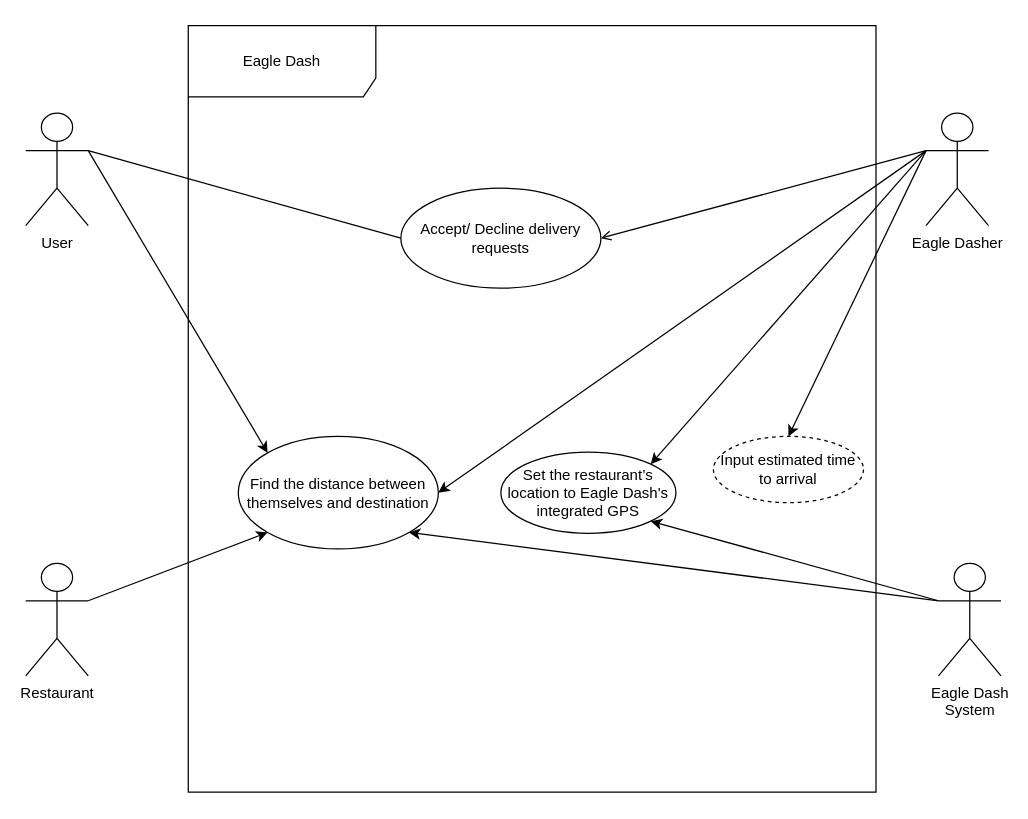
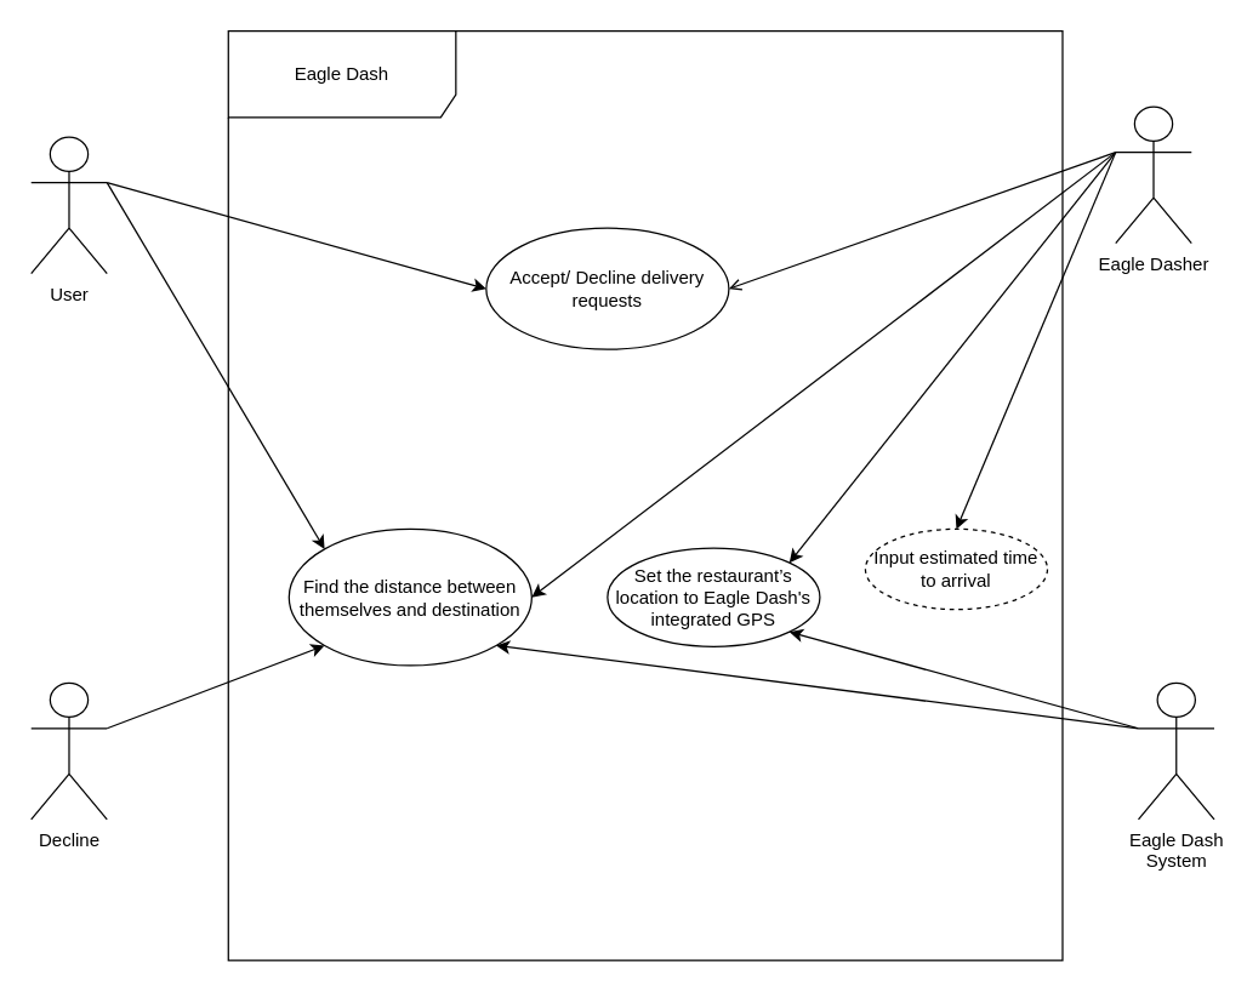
  <mxCell id="0" />
  <mxCell id="1" parent="0" />
  <mxCell id="2" value="Eagle Dash" style="shape=umlFrame;whiteSpace=wrap;html=1;width=150;height=57;" parent="1" vertex="1"><mxGeometry x="150" y="20" width="550" height="613" as="geometry" /></mxCell>
  <mxCell id="3" value="User" style="shape=umlActor;verticalLabelPosition=bottom;verticalAlign=top;html=1;" parent="1" vertex="1"><mxGeometry x="20" y="90" width="50" height="90" as="geometry" /></mxCell>
- <mxCell id="4" value="Eagle Dasher" style="shape=umlActor;verticalLabelPosition=bottom;verticalAlign=top;html=1;" parent="1" vertex="1"><mxGeometry x="740" y="90" width="50" height="90" as="geometry" /></mxCell>
+ <mxCell id="4" value="Eagle Dasher" style="shape=umlActor;verticalLabelPosition=bottom;verticalAlign=top;html=1;" parent="1" vertex="1"><mxGeometry x="735" y="70" width="50" height="90" as="geometry" /></mxCell>
  <mxCell id="5" value="Accept/ Decline delivery requests" style="ellipse;whiteSpace=wrap;html=1;" parent="1" vertex="1"><mxGeometry x="320" y="150" width="160" height="80" as="geometry" /></mxCell>
  <mxCell id="6" value="Set the restaurant’s location to Eagle Dash's integrated GPS" style="ellipse;whiteSpace=wrap;html=1;" parent="1" vertex="1"><mxGeometry x="400" y="361" width="140" height="65" as="geometry" /></mxCell>
  <mxCell id="7" value="Find the distance between themselves and destination" style="ellipse;whiteSpace=wrap;html=1;" parent="1" vertex="1"><mxGeometry x="190" y="348.5" width="160" height="90" as="geometry" /></mxCell>
  <mxCell id="8" value="" style="endArrow=classic;html=1;exitX=0;exitY=0.333;exitDx=0;exitDy=0;exitPerimeter=0;entryX=1;entryY=0.5;entryDx=0;entryDy=0;" parent="1" source="4" target="7" edge="1"><mxGeometry width="50" height="50" relative="1" as="geometry"><mxPoint x="820.08" y="273.46" as="sourcePoint" /><mxPoint x="539.999" y="109.996" as="targetPoint" /></mxGeometry></mxCell>
  <mxCell id="9" value="Input estimated time to arrival" style="ellipse;whiteSpace=wrap;html=1;dashed=1;" parent="1" vertex="1"><mxGeometry x="570" y="348.5" width="120" height="53" as="geometry" /></mxCell>
  <mxCell id="10" value="Eagle Dash&lt;br&gt;System" style="shape=umlActor;verticalLabelPosition=bottom;verticalAlign=top;html=1;" parent="1" vertex="1"><mxGeometry x="750" y="450" width="50" height="90" as="geometry" /></mxCell>
  <mxCell id="11" value="" style="endArrow=classic;html=1;entryX=0;entryY=0;entryDx=0;entryDy=0;exitX=1;exitY=0.333;exitDx=0;exitDy=0;exitPerimeter=0;" parent="1" source="3" target="7" edge="1"><mxGeometry width="50" height="50" relative="1" as="geometry"><mxPoint x="50" y="274" as="sourcePoint" /><mxPoint x="285" y="376" as="targetPoint" /></mxGeometry></mxCell>
  <mxCell id="12" value="" style="endArrow=classic;html=1;exitX=0;exitY=0.333;exitDx=0;exitDy=0;exitPerimeter=0;entryX=1;entryY=1;entryDx=0;entryDy=0;" parent="1" source="10" target="6" edge="1"><mxGeometry width="50" height="50" relative="1" as="geometry"><mxPoint x="830.5" y="490.25" as="sourcePoint" /><mxPoint x="549.997" y="399.999" as="targetPoint" /></mxGeometry></mxCell>
- <mxCell id="13" value="" style="endArrow=none;html=1;entryX=0;entryY=0.5;entryDx=0;entryDy=0;exitX=1;exitY=0.333;exitDx=0;exitDy=0;exitPerimeter=0;" parent="1" source="3" target="5" edge="1"><mxGeometry width="50" height="50" relative="1" as="geometry"><mxPoint x="70" y="173" as="sourcePoint" /><mxPoint x="220" y="288" as="targetPoint" /></mxGeometry></mxCell>
- <mxCell id="14" value="Restaurant" style="shape=umlActor;verticalLabelPosition=bottom;verticalAlign=top;html=1;" parent="1" vertex="1"><mxGeometry x="20" y="450" width="50" height="90" as="geometry" /></mxCell>
+ <mxCell id="13" value="" style="endArrow=classic;html=1;entryX=0;entryY=0.5;entryDx=0;entryDy=0;exitX=1;exitY=0.333;exitDx=0;exitDy=0;exitPerimeter=0;" parent="1" source="3" target="5" edge="1"><mxGeometry width="50" height="50" relative="1" as="geometry"><mxPoint x="70" y="173" as="sourcePoint" /><mxPoint x="220" y="288" as="targetPoint" /></mxGeometry></mxCell>
+ <mxCell id="14" value="Decline" style="shape=umlActor;verticalLabelPosition=bottom;verticalAlign=top;html=1;" parent="1" vertex="1"><mxGeometry x="20" y="450" width="50" height="90" as="geometry" /></mxCell>
  <mxCell id="15" value="" style="endArrow=classic;html=1;entryX=0;entryY=1;entryDx=0;entryDy=0;exitX=1;exitY=0.333;exitDx=0;exitDy=0;exitPerimeter=0;" parent="1" source="14" target="7" edge="1"><mxGeometry width="50" height="50" relative="1" as="geometry"><mxPoint x="80" y="165" as="sourcePoint" /><mxPoint x="380" y="-80" as="targetPoint" /></mxGeometry></mxCell>
  <mxCell id="16" value="" style="endArrow=open;html=1;exitX=0;exitY=0.333;exitDx=0;exitDy=0;exitPerimeter=0;entryX=1;entryY=0.5;entryDx=0;entryDy=0;" parent="1" source="4" target="5" edge="1"><mxGeometry width="50" height="50" relative="1" as="geometry"><mxPoint x="780" y="83" as="sourcePoint" /><mxPoint x="500" y="165" as="targetPoint" /></mxGeometry></mxCell>
  <mxCell id="17" value="" style="endArrow=classic;html=1;exitX=0;exitY=0.333;exitDx=0;exitDy=0;exitPerimeter=0;entryX=0.5;entryY=0;entryDx=0;entryDy=0;" parent="1" source="4" target="9" edge="1"><mxGeometry width="50" height="50" relative="1" as="geometry"><mxPoint x="780" y="83" as="sourcePoint" /><mxPoint x="500" y="165" as="targetPoint" /></mxGeometry></mxCell>
  <mxCell id="18" value="" style="endArrow=classic;html=1;exitX=0;exitY=0.333;exitDx=0;exitDy=0;exitPerimeter=0;entryX=1;entryY=0;entryDx=0;entryDy=0;" parent="1" source="4" target="6" edge="1"><mxGeometry width="50" height="50" relative="1" as="geometry"><mxPoint x="780" y="83" as="sourcePoint" /><mxPoint x="489.497" y="250.251" as="targetPoint" /></mxGeometry></mxCell>
  <mxCell id="19" value="" style="endArrow=classic;html=1;exitX=0;exitY=0.333;exitDx=0;exitDy=0;exitPerimeter=0;entryX=1;entryY=1;entryDx=0;entryDy=0;" parent="1" source="10" target="7" edge="1"><mxGeometry width="50" height="50" relative="1" as="geometry"><mxPoint x="760" y="490" as="sourcePoint" /><mxPoint x="420" y="495" as="targetPoint" /></mxGeometry></mxCell>
